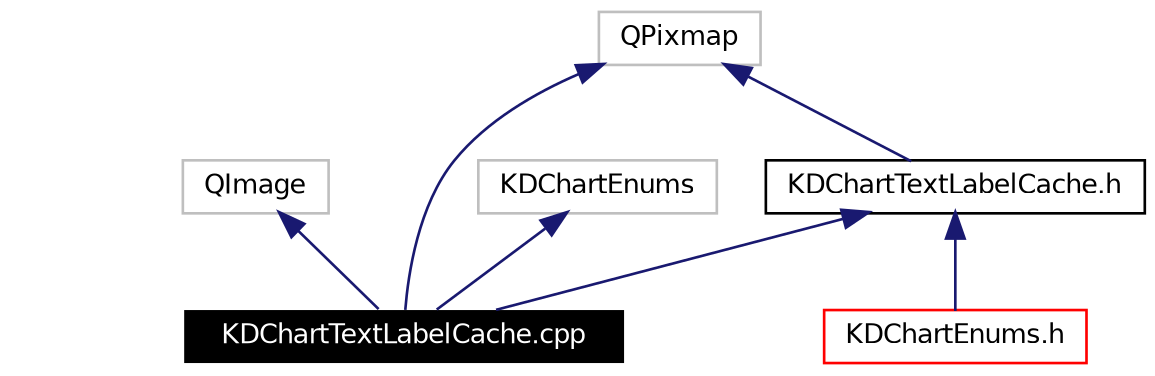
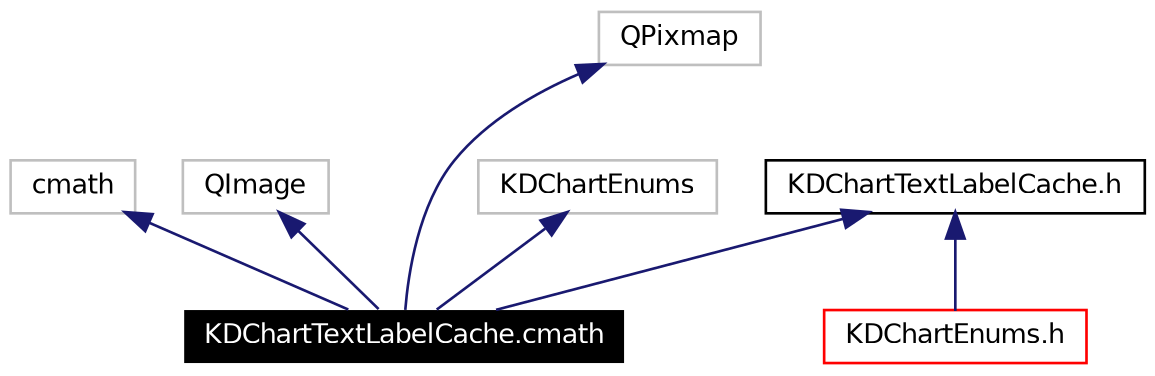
  digraph {
    node [color=grey75 fontname=Helvetica fontsize=10 shape=record]
    edge [color=midnightblue dir=back fontname=Helvetica fontsize=10 labelfontname=Helvetica labelfontsize=10 style=solid]
-   n1 [color=white fillcolor=black fontcolor=white height=0.2 label="KDChartTextLabelCache.cpp" style=filled width=0.4]
+   n1 [color=white fillcolor=black fontcolor=white height=0.2 label="KDChartTextLabelCache.cmath" style=filled width=0.4]
+   n2 [height=0.2 label=cmath width=0.4]
    n3 [height=0.2 label=QImage width=0.4]
    n4 [height=0.2 label=QPixmap width=0.4]
    n5 [color=black height=0.2 label="KDChartTextLabelCache.h" width=0.4]
    n6 [color=red height=0.2 label="KDChartEnums.h" width=0.4]
    n7 [height=0.2 label=KDChartEnums width=0.4]
+   n2 -> n1
    n3 -> n1
    n4 -> n1
-   n4 -> n5
    n5 -> n1
    n5 -> n6
    n7 -> n1
  }
